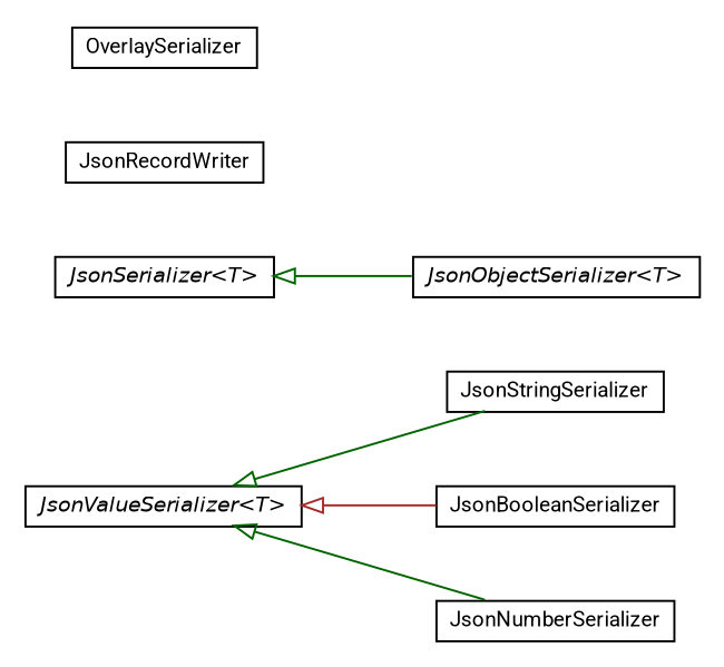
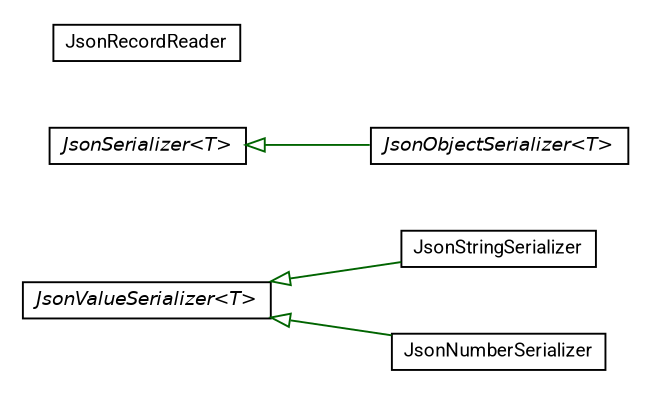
  digraph {
    fontname=Roboto
    nodesep=0.25
    rankdir=LR
    ranksep=0.5
    node [fontcolor=black fontname=Roboto fontsize=10.0 shape=plaintext]
    edge [arrowtail=empty color=darkgreen dir=back fontname=Roboto fontsize=10 headport=p labelfontname=Helvetica labelfontsize=10 tailport=p]
    n1 [label=<<table title="io.reinert.requestor.gwt.serialization.JsonStringSerializer" border="0" cellborder="1" cellspacing="0" cellpadding="2" port="p" href="./JsonStringSerializer.html"> 		<tr><td><table border="0" cellspacing="0" cellpadding="1"> <tr><td align="center" balign="center"> JsonStringSerializer </td></tr> 		</table></td></tr> 		</table>>]
    n2 [label=<<table title="io.reinert.requestor.gwt.serialization.JsonValueSerializer" border="0" cellborder="1" cellspacing="0" cellpadding="2" port="p" href="./JsonValueSerializer.html"> 		<tr><td><table border="0" cellspacing="0" cellpadding="1"> <tr><td align="center" balign="center"><font face="Helvetica-Oblique"> JsonValueSerializer&lt;T&gt; </font></td></tr> 		</table></td></tr> 		</table>>]
-   n3 [label=<<table title="io.reinert.requestor.gwt.serialization.JsonBooleanSerializer" border="0" cellborder="1" cellspacing="0" cellpadding="2" port="p" href="./JsonBooleanSerializer.html"> 		<tr><td><table border="0" cellspacing="0" cellpadding="1"> <tr><td align="center" balign="center"> JsonBooleanSerializer </td></tr> 		</table></td></tr> 		</table>>]
    n4 [label=<<table title="io.reinert.requestor.gwt.serialization.JsonNumberSerializer" border="0" cellborder="1" cellspacing="0" cellpadding="2" port="p" href="./JsonNumberSerializer.html"> 		<tr><td><table border="0" cellspacing="0" cellpadding="1"> <tr><td align="center" balign="center"> JsonNumberSerializer </td></tr> 		</table></td></tr> 		</table>>]
    n5 [label=<<table title="io.reinert.requestor.gwt.serialization.JsonSerializer" border="0" cellborder="1" cellspacing="0" cellpadding="2" port="p" href="./JsonSerializer.html"> 		<tr><td><table border="0" cellspacing="0" cellpadding="1"> <tr><td align="center" balign="center"><font face="Helvetica-Oblique"> JsonSerializer&lt;T&gt; </font></td></tr> 		</table></td></tr> 		</table>>]
    n6 [label=<<table title="io.reinert.requestor.gwt.serialization.JsonObjectSerializer" border="0" cellborder="1" cellspacing="0" cellpadding="2" port="p" href="./JsonObjectSerializer.html"> 		<tr><td><table border="0" cellspacing="0" cellpadding="1"> <tr><td align="center" balign="center"><font face="Helvetica-Oblique"> JsonObjectSerializer&lt;T&gt; </font></td></tr> 		</table></td></tr> 		</table>>]
-   n7 [label=<<table title="io.reinert.requestor.gwt.serialization.JsonRecordWriter" border="0" cellborder="1" cellspacing="0" cellpadding="2" port="p" href="./JsonRecordWriter.html"> 		<tr><td><table border="0" cellspacing="0" cellpadding="1"> <tr><td align="center" balign="center"> JsonRecordWriter </td></tr> 		</table></td></tr> 		</table>>]
-   n8 [label=<<table title="io.reinert.requestor.gwt.serialization.OverlaySerializer" border="0" cellborder="1" cellspacing="0" cellpadding="2" port="p" href="./OverlaySerializer.html"> 		<tr><td><table border="0" cellspacing="0" cellpadding="1"> <tr><td align="center" balign="center"> OverlaySerializer </td></tr> 		</table></td></tr> 		</table>>]
+   n9 [label=<<table title="io.reinert.requestor.gwt.serialization.JsonRecordReader" border="0" cellborder="1" cellspacing="0" cellpadding="2" port="p" href="./JsonRecordReader.html"> 		<tr><td><table border="0" cellspacing="0" cellpadding="1"> <tr><td align="center" balign="center"> JsonRecordReader </td></tr> 		</table></td></tr> 		</table>>]
    n2 -> n1
-   n2 -> n3 [color=brown]
    n2 -> n4
    n5 -> n6
  }
